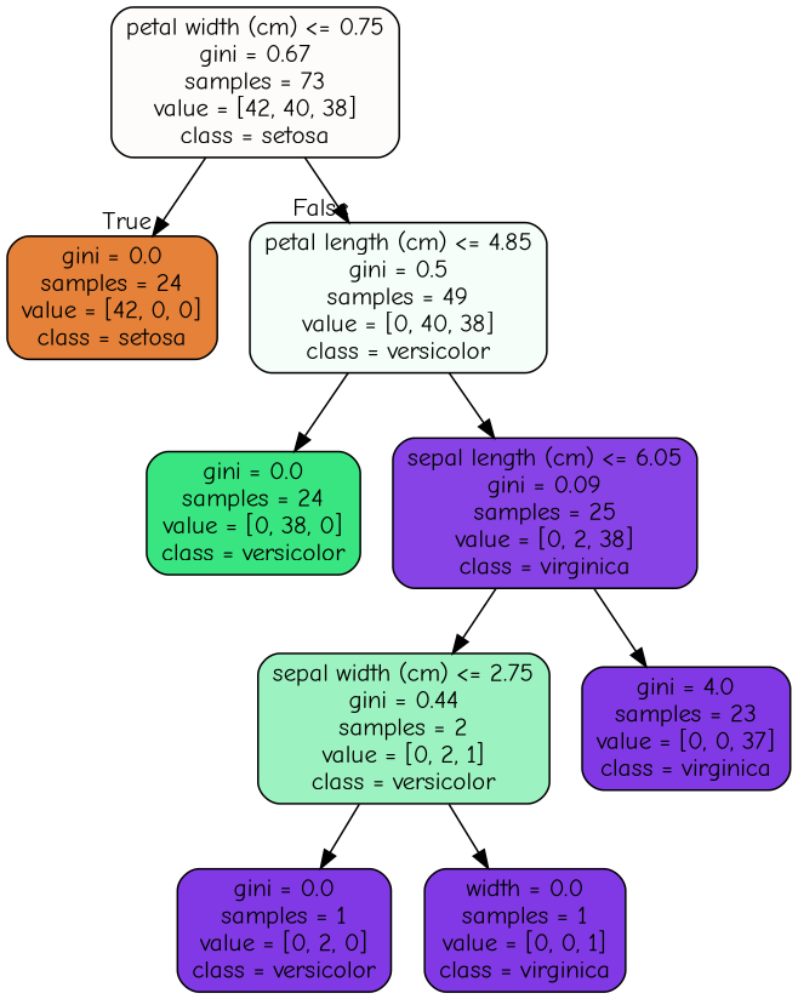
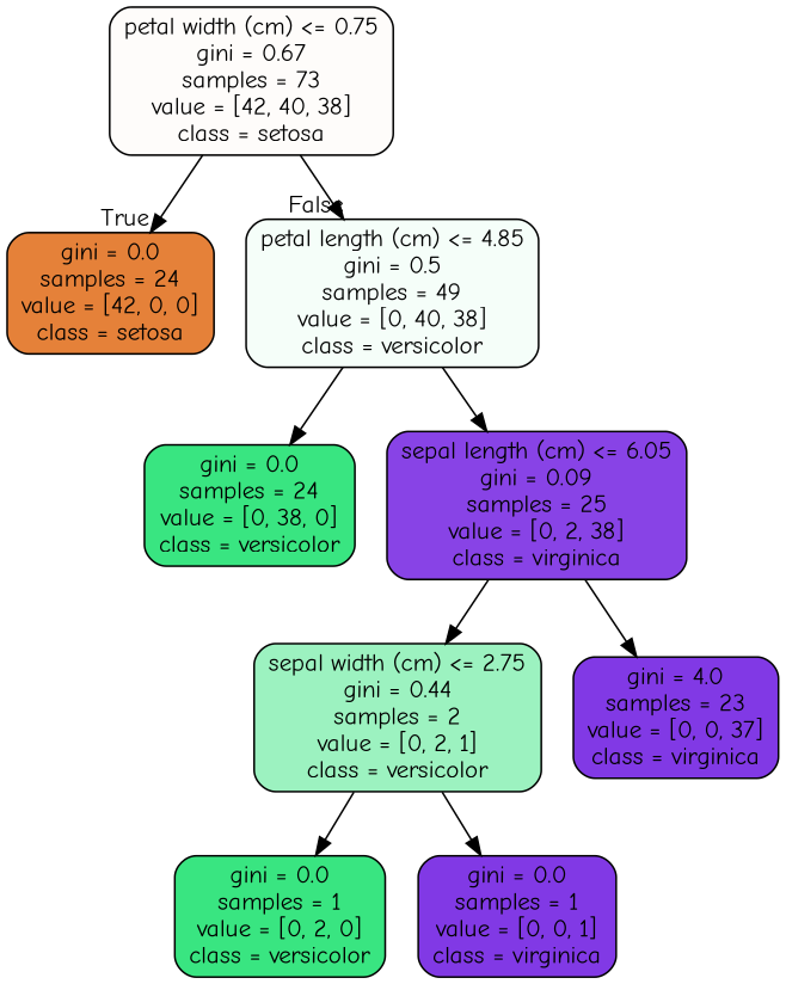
  digraph {
    fontname="Comic Neue"
    node [color=black fillcolor="#39e581" fontname="Comic Neue" shape=box style="filled, rounded"]
    edge [fontname="Comic Neue"]
    n1 [fillcolor="#fefcfa" label="petal width (cm) <= 0.75\ngini = 0.67\nsamples = 73\nvalue = [42, 40, 38]\nclass = setosa"]
    n2 [fillcolor="#e58139" label="gini = 0.0\nsamples = 24\nvalue = [42, 0, 0]\nclass = setosa"]
    n3 [fillcolor="#f5fef9" label="petal length (cm) <= 4.85\ngini = 0.5\nsamples = 49\nvalue = [0, 40, 38]\nclass = versicolor"]
    n4 [label="gini = 0.0\nsamples = 24\nvalue = [0, 38, 0]\nclass = versicolor"]
    n5 [fillcolor="#8843e6" label="sepal length (cm) <= 6.05\ngini = 0.09\nsamples = 25\nvalue = [0, 2, 38]\nclass = virginica"]
    n6 [fillcolor="#9cf2c0" label="sepal width (cm) <= 2.75\ngini = 0.44\nsamples = 2\nvalue = [0, 2, 1]\nclass = versicolor"]
    n7 [fillcolor="#8139e5" label="gini = 4.0\nsamples = 23\nvalue = [0, 0, 37]\nclass = virginica"]
-   n8 [fillcolor="#8139e5" label="gini = 0.0\nsamples = 1\nvalue = [0, 2, 0]\nclass = versicolor"]
-   n9 [fillcolor="#8139e5" label="width = 0.0\nsamples = 1\nvalue = [0, 0, 1]\nclass = virginica"]
+   n8 [label="gini = 0.0\nsamples = 1\nvalue = [0, 2, 0]\nclass = versicolor"]
+   n9 [fillcolor="#8139e5" label="gini = 0.0\nsamples = 1\nvalue = [0, 0, 1]\nclass = virginica"]
    n1 -> n2 [headlabel=True labelangle=45 labeldistance=2.5]
    n1 -> n3 [headlabel=False labelangle=-45 labeldistance=2.5]
    n3 -> n4
    n3 -> n5
    n5 -> n6
    n5 -> n7
    n6 -> n8
    n6 -> n9
  }
